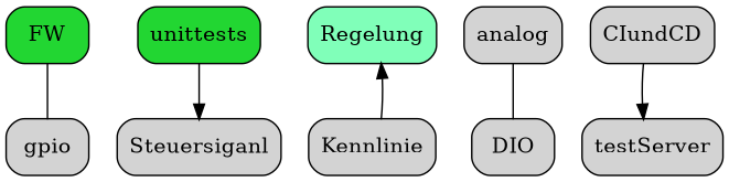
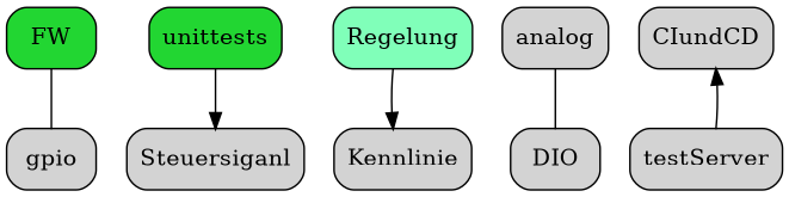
  digraph {
    node [shape=record style="rounded, filled"]
    FW [fillcolor="0.348 0.839 0.839"]
    gpio
    unittests [fillcolor="0.348 0.839 0.839"]
    Steuersiganl
    Regelung [fillcolor="0.408 0.498 1.000"]
    Kennlinie
    analog
    DIO
    CIundCD
    testServer
    FW -> gpio [arrowhead=none]
    unittests -> Steuersiganl
-   Kennlinie -> Regelung
+   Regelung -> Kennlinie
    analog -> DIO [arrowhead=none]
-   CIundCD -> testServer
+   testServer -> CIundCD
  }
